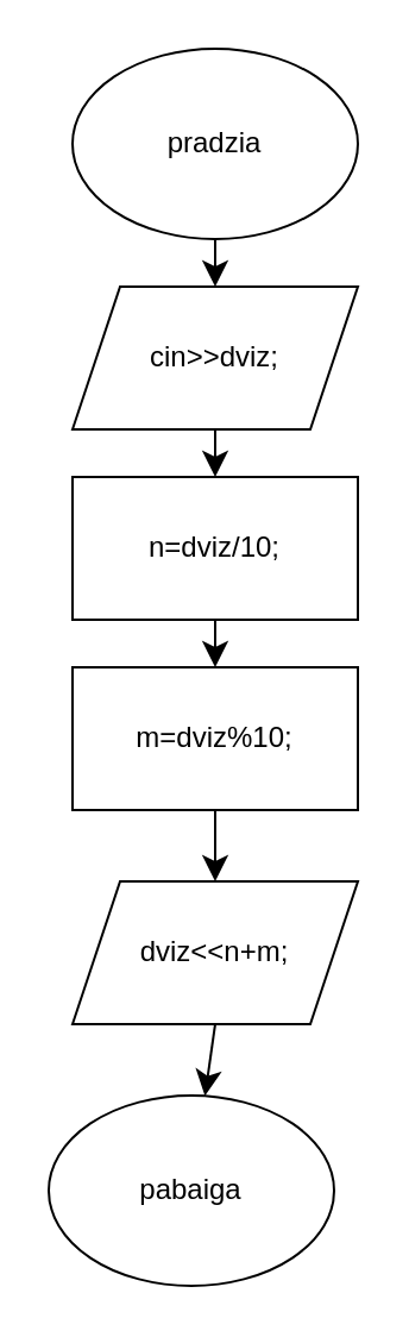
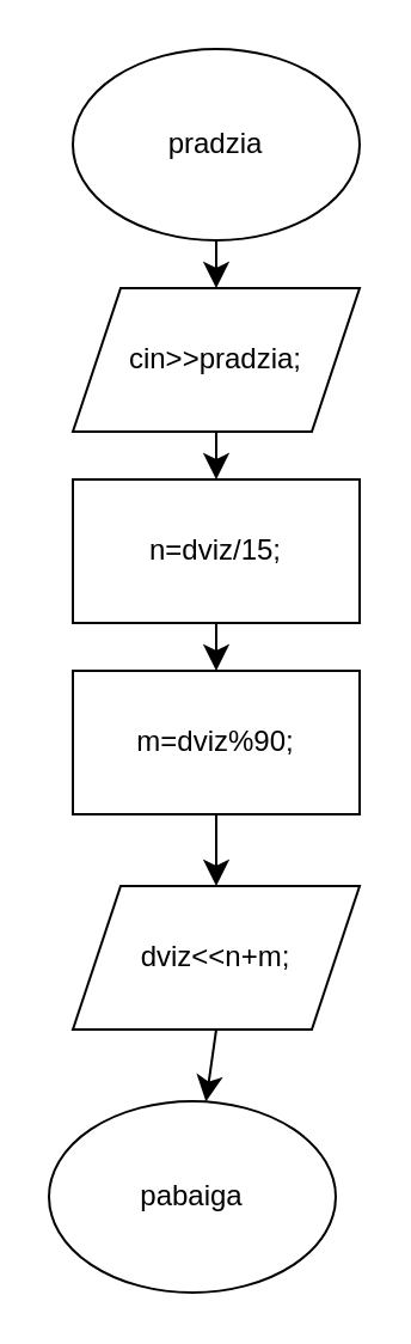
  <mxCell id="0" />
  <mxCell id="1" parent="0" />
  <mxCell id="2" value="pradzia" style="ellipse;whiteSpace=wrap;html=1;" vertex="1" parent="1"><mxGeometry x="30" y="20" width="120" height="80" as="geometry" /></mxCell>
- <mxCell id="3" value="cin&amp;gt;&amp;gt;dviz;" style="shape=parallelogram;perimeter=parallelogramPerimeter;whiteSpace=wrap;html=1;fixedSize=1;" vertex="1" parent="1"><mxGeometry x="30" y="120" width="120" height="60" as="geometry" /></mxCell>
- <mxCell id="4" value="n=dviz/10;" style="rounded=0;whiteSpace=wrap;html=1;" vertex="1" parent="1"><mxGeometry x="30" y="200" width="120" height="60" as="geometry" /></mxCell>
- <mxCell id="5" value="m=dviz%10;" style="rounded=0;whiteSpace=wrap;html=1;" vertex="1" parent="1"><mxGeometry x="30" y="280" width="120" height="60" as="geometry" /></mxCell>
+ <mxCell id="3" value="cin&amp;gt;&amp;gt;pradzia;" style="shape=parallelogram;perimeter=parallelogramPerimeter;whiteSpace=wrap;html=1;fixedSize=1;" vertex="1" parent="1"><mxGeometry x="30" y="120" width="120" height="60" as="geometry" /></mxCell>
+ <mxCell id="4" value="n=dviz/15;" style="rounded=0;whiteSpace=wrap;html=1;" vertex="1" parent="1"><mxGeometry x="30" y="200" width="120" height="60" as="geometry" /></mxCell>
+ <mxCell id="5" value="m=dviz%90;" style="rounded=0;whiteSpace=wrap;html=1;" vertex="1" parent="1"><mxGeometry x="30" y="280" width="120" height="60" as="geometry" /></mxCell>
  <mxCell id="6" value="dviz&amp;lt;&amp;lt;n+m;" style="shape=parallelogram;perimeter=parallelogramPerimeter;whiteSpace=wrap;html=1;fixedSize=1;" vertex="1" parent="1"><mxGeometry x="30" y="370" width="120" height="60" as="geometry" /></mxCell>
  <mxCell id="7" value="pabaiga" style="ellipse;whiteSpace=wrap;html=1;" vertex="1" parent="1"><mxGeometry x="20" y="460" width="120" height="80" as="geometry" /></mxCell>
  <mxCell id="8" value="" style="endArrow=classic;html=1;rounded=0;fontSize=12;startSize=8;endSize=8;curved=1;" edge="1" parent="1" target="3"><mxGeometry width="50" height="50" relative="1" as="geometry"><mxPoint x="90" y="100" as="sourcePoint" /><mxPoint x="140" y="50" as="targetPoint" /></mxGeometry></mxCell>
  <mxCell id="9" value="" style="endArrow=classic;html=1;rounded=0;fontSize=12;startSize=8;endSize=8;curved=1;entryX=0.5;entryY=0;entryDx=0;entryDy=0;" edge="1" parent="1" target="4"><mxGeometry width="50" height="50" relative="1" as="geometry"><mxPoint x="90" y="180" as="sourcePoint" /><mxPoint x="140" y="130" as="targetPoint" /></mxGeometry></mxCell>
  <mxCell id="10" value="" style="endArrow=classic;html=1;rounded=0;fontSize=12;startSize=8;endSize=8;curved=1;" edge="1" parent="1" target="5"><mxGeometry width="50" height="50" relative="1" as="geometry"><mxPoint x="90" y="260" as="sourcePoint" /><mxPoint x="140" y="210" as="targetPoint" /></mxGeometry></mxCell>
  <mxCell id="11" value="" style="endArrow=classic;html=1;rounded=0;fontSize=12;startSize=8;endSize=8;curved=1;entryX=0.5;entryY=0;entryDx=0;entryDy=0;" edge="1" parent="1" target="6"><mxGeometry width="50" height="50" relative="1" as="geometry"><mxPoint x="90" y="340" as="sourcePoint" /><mxPoint x="140" y="290" as="targetPoint" /></mxGeometry></mxCell>
  <mxCell id="12" value="" style="endArrow=classic;html=1;rounded=0;fontSize=12;startSize=8;endSize=8;curved=1;" edge="1" parent="1" target="7"><mxGeometry width="50" height="50" relative="1" as="geometry"><mxPoint x="90" y="430" as="sourcePoint" /><mxPoint x="140" y="380" as="targetPoint" /></mxGeometry></mxCell>
